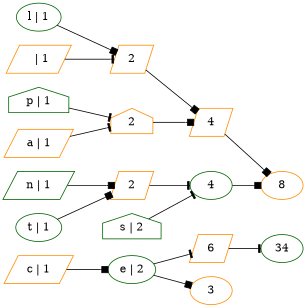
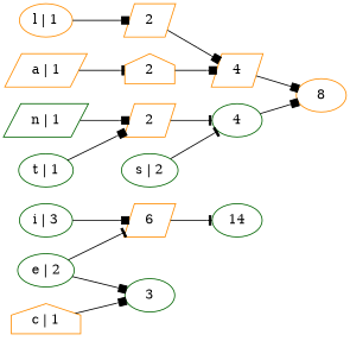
  digraph {
    rankdir=LR
    node [color=darkorange shape=ellipse]
    edge [arrowhead=box]
-   n1 [color=darkgreen label=34]
+   n1 [color=darkgreen label=14]
    n2 [label=8]
    n3 [label=4 shape=parallelogram]
    n4 [label=2 shape=parallelogram]
-   n5 [color=darkgreen label="l | 1"]
-   n6 [label="  | 1" shape=parallelogram]
+   n5 [label="l | 1"]
    n7 [label=2 shape=house]
-   n8 [color=darkgreen label="p | 1" shape=house]
    n9 [label="a | 1" shape=parallelogram]
    n10 [color=darkgreen label=4]
    n11 [label=2 shape=parallelogram]
    n12 [color=darkgreen label="n | 1" shape=parallelogram]
    n13 [color=darkgreen label="t | 1"]
-   n14 [color=darkgreen label="s | 2" shape=house]
+   n14 [color=darkgreen label="s | 2"]
    n15 [label=6 shape=parallelogram]
-   n16 [label=3]
+   n16 [color=darkgreen label=3]
    n17 [color=darkgreen label="e | 2"]
-   n18 [label="c | 1" shape=parallelogram]
+   n18 [label="c | 1" shape=house]
+   n19 [color=darkgreen label="i | 3"]
    n3 -> n2
    n4 -> n3
    n5 -> n4
-   n6 -> n4 [arrowhead=tee]
    n7 -> n3
-   n8 -> n7 [arrowhead=tee]
    n9 -> n7 [arrowhead=tee]
    n10 -> n2
    n11 -> n10 [arrowhead=tee]
    n12 -> n11
    n13 -> n11
    n14 -> n10 [arrowhead=tee]
    n15 -> n1 [arrowhead=tee]
    n17 -> n15 [arrowhead=tee]
    n17 -> n16
-   n18 -> n17
+   n18 -> n16
+   n19 -> n15
  }
